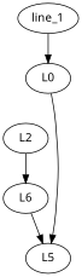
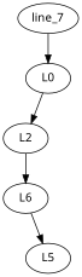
  digraph {
    fontname="Noto Sans"
    node [fontname="Noto Sans"]
    edge [fontname="Noto Sans"]
-   line_1
+   line_1 [label=line_7]
    L0
    L2
    n4 [label=L6]
    L5
    line_1 -> L0
-   L0 -> L5
+   L0 -> L2
    L2 -> n4
    n4 -> L5
  }
